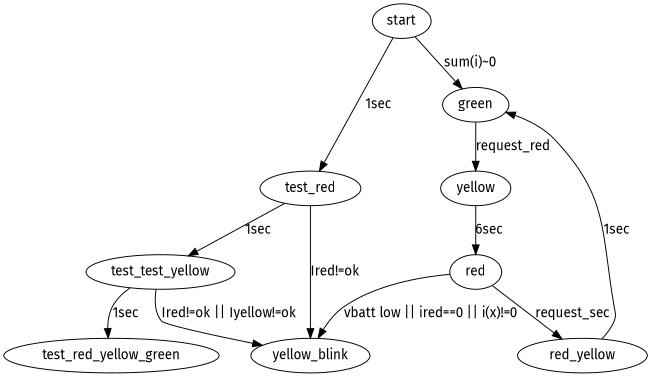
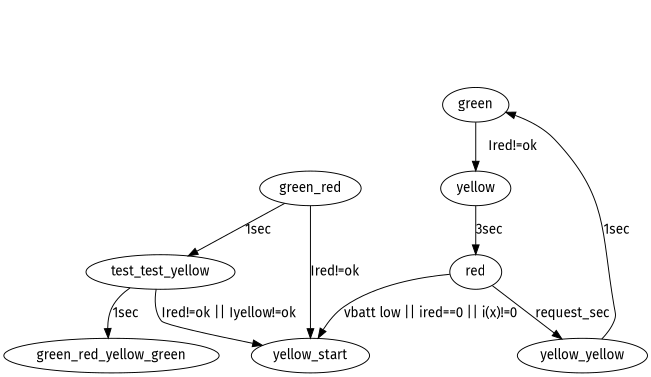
  digraph {
    fontname="Fira Sans"
    node [fontname="Fira Sans"]
    edge [fontname="Fira Sans"]
-   start
-   test_red
+   test_red [label=green_red]
    green
-   yellow_blink
+   yellow_blink [label=yellow_start]
    n5 [label=test_test_yellow]
    yellow
-   test_red_yellow_green
+   test_red_yellow_green [label=green_red_yellow_green]
    red
-   red_yellow
-   start -> test_red [label="1sec"]
-   start -> green [label="sum(i)~0"]
+   red_yellow [label=yellow_yellow]
    test_red -> yellow_blink [label="Ired!=ok"]
    test_red -> n5 [label="1sec"]
-   green -> yellow [label=request_red]
+   green -> yellow [label="Ired!=ok"]
    n5 -> yellow_blink [label="Ired!=ok || Iyellow!=ok"]
    n5 -> test_red_yellow_green [label="1sec"]
-   yellow -> red [label="6sec"]
+   yellow -> red [label="3sec"]
    red -> yellow_blink [label="vbatt low || ired==0 || i(x)!=0"]
    red -> red_yellow [label=request_sec]
    red_yellow -> green [label="1sec"]
  }
